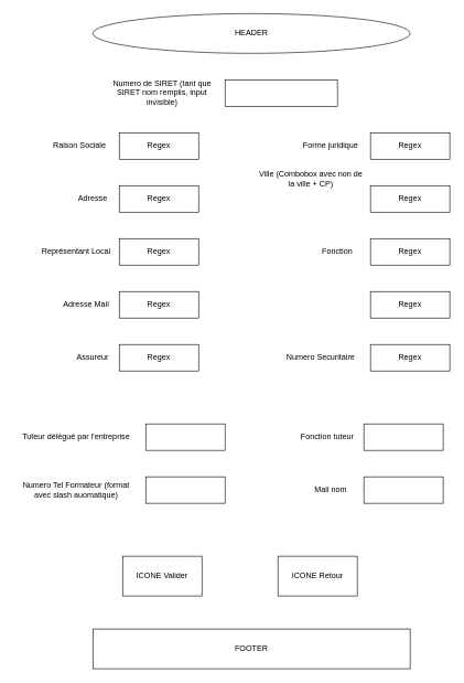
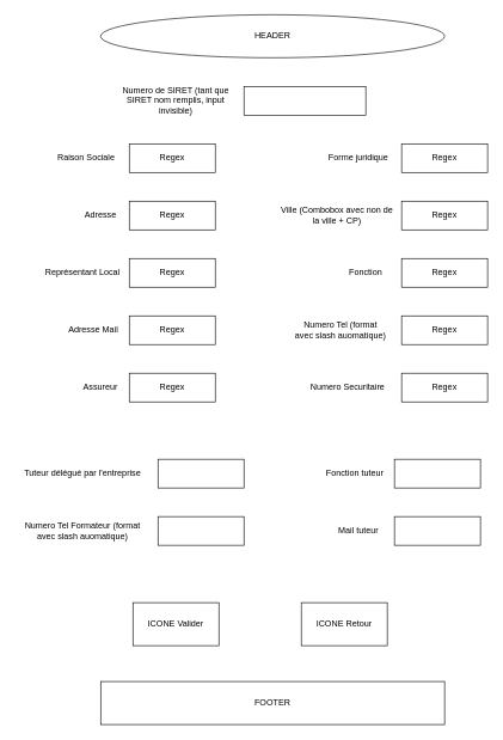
  <mxCell id="0" />
  <mxCell id="1" parent="0" />
  <mxCell id="2" value="HEADER" style="ellipse;whiteSpace=wrap;html=1;" vertex="1" parent="1"><mxGeometry x="140" y="20" width="480" height="60" as="geometry" /></mxCell>
  <mxCell id="3" value="Numero de SIRET (tant que SIRET nom remplis, input invisible)" style="text;html=1;strokeColor=none;fillColor=none;align=center;verticalAlign=middle;whiteSpace=wrap;rounded=0;" vertex="1" parent="1"><mxGeometry x="160" y="120" width="170" height="40" as="geometry" /></mxCell>
  <mxCell id="4" value="" style="rounded=0;whiteSpace=wrap;html=1;" vertex="1" parent="1"><mxGeometry x="340" y="120" width="170" height="40" as="geometry" /></mxCell>
  <mxCell id="5" value="Regex" style="rounded=0;whiteSpace=wrap;html=1;" vertex="1" parent="1"><mxGeometry x="180" y="200" width="120" height="40" as="geometry" /></mxCell>
  <mxCell id="6" value="Raison Sociale" style="text;html=1;strokeColor=none;fillColor=none;align=center;verticalAlign=middle;whiteSpace=wrap;rounded=0;" vertex="1" parent="1"><mxGeometry x="70" y="210" width="100" height="20" as="geometry" /></mxCell>
  <mxCell id="7" value="Regex" style="rounded=0;whiteSpace=wrap;html=1;" vertex="1" parent="1"><mxGeometry x="560" y="200" width="120" height="40" as="geometry" /></mxCell>
  <mxCell id="8" value="Forme juridique" style="text;html=1;strokeColor=none;fillColor=none;align=center;verticalAlign=middle;whiteSpace=wrap;rounded=0;" vertex="1" parent="1"><mxGeometry x="450" y="210" width="100" height="20" as="geometry" /></mxCell>
  <mxCell id="9" value="Regex" style="rounded=0;whiteSpace=wrap;html=1;" vertex="1" parent="1"><mxGeometry x="180" y="280" width="120" height="40" as="geometry" /></mxCell>
  <mxCell id="10" value="Adresse" style="text;html=1;strokeColor=none;fillColor=none;align=center;verticalAlign=middle;whiteSpace=wrap;rounded=0;" vertex="1" parent="1"><mxGeometry x="120" y="290" width="40" height="20" as="geometry" /></mxCell>
  <mxCell id="11" value="Regex" style="rounded=0;whiteSpace=wrap;html=1;" vertex="1" parent="1"><mxGeometry x="560" y="280" width="120" height="40" as="geometry" /></mxCell>
- <mxCell id="12" value="Ville (Combobox avec non de la ville + CP)" style="text;html=1;strokeColor=none;fillColor=none;align=center;verticalAlign=middle;whiteSpace=wrap;rounded=0;" vertex="1" parent="1"><mxGeometry x="390" y="260" width="160" height="20" as="geometry" /></mxCell>
+ <mxCell id="12" value="Ville (Combobox avec non de la ville + CP)" style="text;html=1;strokeColor=none;fillColor=none;align=center;verticalAlign=middle;whiteSpace=wrap;rounded=0;" vertex="1" parent="1"><mxGeometry x="390" y="290" width="160" height="20" as="geometry" /></mxCell>
  <mxCell id="13" value="Regex" style="rounded=0;whiteSpace=wrap;html=1;" vertex="1" parent="1"><mxGeometry x="180" y="360" width="120" height="40" as="geometry" /></mxCell>
  <mxCell id="14" value="Représentant Local" style="text;html=1;strokeColor=none;fillColor=none;align=center;verticalAlign=middle;whiteSpace=wrap;rounded=0;" vertex="1" parent="1"><mxGeometry x="60" y="370" width="110" height="20" as="geometry" /></mxCell>
  <mxCell id="15" value="Regex" style="rounded=0;whiteSpace=wrap;html=1;" vertex="1" parent="1"><mxGeometry x="560" y="360" width="120" height="40" as="geometry" /></mxCell>
  <mxCell id="16" value="Fonction" style="text;html=1;strokeColor=none;fillColor=none;align=center;verticalAlign=middle;whiteSpace=wrap;rounded=0;" vertex="1" parent="1"><mxGeometry x="480" y="370" width="60" height="20" as="geometry" /></mxCell>
  <mxCell id="17" value="Regex" style="rounded=0;whiteSpace=wrap;html=1;" vertex="1" parent="1"><mxGeometry x="180" y="440" width="120" height="40" as="geometry" /></mxCell>
  <mxCell id="18" value="Adresse Mail" style="text;html=1;strokeColor=none;fillColor=none;align=center;verticalAlign=middle;whiteSpace=wrap;rounded=0;" vertex="1" parent="1"><mxGeometry x="90" y="450" width="80" height="20" as="geometry" /></mxCell>
  <mxCell id="19" value="Regex" style="rounded=0;whiteSpace=wrap;html=1;" vertex="1" parent="1"><mxGeometry x="560" y="440" width="120" height="40" as="geometry" /></mxCell>
+ <mxCell id="20" value="Numero Tel (format avec slash auomatique)" style="text;html=1;strokeColor=none;fillColor=none;align=center;verticalAlign=middle;whiteSpace=wrap;rounded=0;" vertex="1" parent="1"><mxGeometry x="410" y="450" width="130" height="20" as="geometry" /></mxCell>
  <mxCell id="21" value="Regex" style="rounded=0;whiteSpace=wrap;html=1;" vertex="1" parent="1"><mxGeometry x="180" y="520" width="120" height="40" as="geometry" /></mxCell>
  <mxCell id="22" value="Assureur" style="text;html=1;strokeColor=none;fillColor=none;align=center;verticalAlign=middle;whiteSpace=wrap;rounded=0;" vertex="1" parent="1"><mxGeometry x="110" y="530" width="60" height="20" as="geometry" /></mxCell>
  <mxCell id="23" value="Regex" style="rounded=0;whiteSpace=wrap;html=1;" vertex="1" parent="1"><mxGeometry x="560" y="520" width="120" height="40" as="geometry" /></mxCell>
  <mxCell id="24" value="Numero Securitaire" style="text;html=1;strokeColor=none;fillColor=none;align=center;verticalAlign=middle;whiteSpace=wrap;rounded=0;" vertex="1" parent="1"><mxGeometry x="430" y="530" width="110" height="20" as="geometry" /></mxCell>
  <mxCell id="25" value="" style="rounded=0;whiteSpace=wrap;html=1;" vertex="1" parent="1"><mxGeometry x="220" y="640" width="120" height="40" as="geometry" /></mxCell>
  <mxCell id="26" value="Tuteur délégué par l'entreprise" style="text;html=1;strokeColor=none;fillColor=none;align=center;verticalAlign=middle;whiteSpace=wrap;rounded=0;" vertex="1" parent="1"><mxGeometry x="20" y="650" width="190" height="20" as="geometry" /></mxCell>
  <mxCell id="27" value="" style="rounded=0;whiteSpace=wrap;html=1;" vertex="1" parent="1"><mxGeometry x="550" y="640" width="120" height="40" as="geometry" /></mxCell>
  <mxCell id="28" value="Fonction tuteur" style="text;html=1;strokeColor=none;fillColor=none;align=center;verticalAlign=middle;whiteSpace=wrap;rounded=0;" vertex="1" parent="1"><mxGeometry x="450" y="650" width="90" height="20" as="geometry" /></mxCell>
  <mxCell id="29" value="" style="rounded=0;whiteSpace=wrap;html=1;" vertex="1" parent="1"><mxGeometry x="220" y="720" width="120" height="40" as="geometry" /></mxCell>
  <mxCell id="30" value="Numero Tel Formateur (format avec slash auomatique)" style="text;html=1;strokeColor=none;fillColor=none;align=center;verticalAlign=middle;whiteSpace=wrap;rounded=0;" vertex="1" parent="1"><mxGeometry x="30" y="730" width="170" height="20" as="geometry" /></mxCell>
  <mxCell id="31" value="" style="rounded=0;whiteSpace=wrap;html=1;" vertex="1" parent="1"><mxGeometry x="550" y="720" width="120" height="40" as="geometry" /></mxCell>
- <mxCell id="32" value="Mail nom" style="text;html=1;strokeColor=none;fillColor=none;align=center;verticalAlign=middle;whiteSpace=wrap;rounded=0;" vertex="1" parent="1"><mxGeometry x="465" y="730" width="70" height="20" as="geometry" /></mxCell>
+ <mxCell id="32" value="Mail tuteur" style="text;html=1;strokeColor=none;fillColor=none;align=center;verticalAlign=middle;whiteSpace=wrap;rounded=0;" vertex="1" parent="1"><mxGeometry x="465" y="730" width="70" height="20" as="geometry" /></mxCell>
  <mxCell id="33" value="ICONE Valider" style="rounded=0;whiteSpace=wrap;html=1;" vertex="1" parent="1"><mxGeometry x="185" y="840" width="120" height="60" as="geometry" /></mxCell>
  <mxCell id="34" value="ICONE Retour" style="rounded=0;whiteSpace=wrap;html=1;" vertex="1" parent="1"><mxGeometry x="420" y="840" width="120" height="60" as="geometry" /></mxCell>
  <mxCell id="35" value="FOOTER" style="rounded=0;whiteSpace=wrap;html=1;" vertex="1" parent="1"><mxGeometry x="140" y="950" width="480" height="60" as="geometry" /></mxCell>
